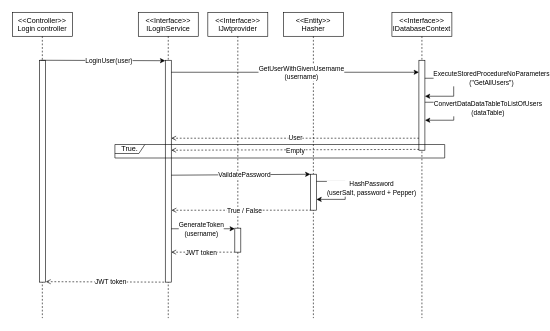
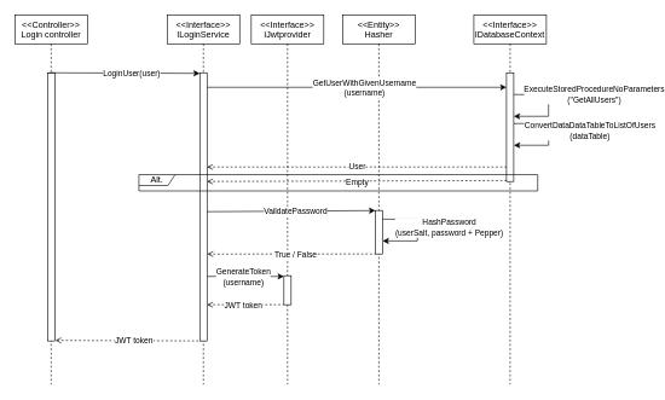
  <mxCell id="0" />
  <mxCell id="1" parent="0" />
  <mxCell id="2" value="&lt;&lt;Interface&gt;&gt;&#10;IJwtprovider" style="shape=umlLifeline;perimeter=lifelinePerimeter;container=1;collapsible=0;recursiveResize=0;rounded=0;shadow=0;strokeWidth=1;" parent="1" vertex="1"><mxGeometry x="346" y="20" width="100" height="510" as="geometry" /></mxCell>
  <mxCell id="3" value="" style="points=[];perimeter=orthogonalPerimeter;rounded=0;shadow=0;strokeWidth=1;" parent="2" vertex="1"><mxGeometry x="45" y="360" width="10" height="40" as="geometry" /></mxCell>
  <mxCell id="4" value="" style="endArrow=none;html=1;rounded=0;endFill=0;startArrow=open;startFill=0;strokeColor=default;dashed=1;" parent="2" edge="1"><mxGeometry width="50" height="50" relative="1" as="geometry"><mxPoint x="-61" y="400" as="sourcePoint" /><mxPoint x="45" y="400" as="targetPoint" /></mxGeometry></mxCell>
  <mxCell id="5" value="JWT token" style="edgeLabel;html=1;align=center;verticalAlign=middle;resizable=0;points=[];" parent="4" vertex="1" connectable="0"><mxGeometry x="0.15" y="-1" relative="1" as="geometry"><mxPoint x="-12" y="-1" as="offset" /></mxGeometry></mxCell>
  <mxCell id="6" value="&lt;&lt;Entity&gt;&gt;&#10;Hasher" style="shape=umlLifeline;perimeter=lifelinePerimeter;container=1;collapsible=0;recursiveResize=0;rounded=0;shadow=0;strokeWidth=1;" parent="1" vertex="1"><mxGeometry x="472" y="20" width="100" height="510" as="geometry" /></mxCell>
  <mxCell id="7" value="" style="points=[];perimeter=orthogonalPerimeter;rounded=0;shadow=0;strokeWidth=1;" parent="6" vertex="1"><mxGeometry x="45" y="270" width="10" height="60" as="geometry" /></mxCell>
  <mxCell id="8" value="" style="endArrow=classic;html=1;rounded=0;exitX=0.182;exitY=0;exitDx=0;exitDy=0;exitPerimeter=0;" parent="6" edge="1"><mxGeometry width="50" height="50" relative="1" as="geometry"><mxPoint x="55" y="282.0" as="sourcePoint" /><mxPoint x="55.11" y="312.0" as="targetPoint" /><Array as="points"><mxPoint x="103.11" y="282" /><mxPoint x="103.11" y="312" /></Array></mxGeometry></mxCell>
  <mxCell id="9" value="HashPassword&lt;br&gt;(userSalt, password + Pepper)" style="edgeLabel;html=1;align=center;verticalAlign=middle;resizable=0;points=[];" parent="8" vertex="1" connectable="0"><mxGeometry x="0.15" y="-1" relative="1" as="geometry"><mxPoint x="44" y="-13" as="offset" /></mxGeometry></mxCell>
  <mxCell id="10" value="" style="endArrow=none;html=1;rounded=0;endFill=0;dashed=1;startArrow=open;startFill=0;exitX=1.036;exitY=0.676;exitDx=0;exitDy=0;exitPerimeter=0;" parent="6" source="15" edge="1"><mxGeometry width="50" height="50" relative="1" as="geometry"><mxPoint x="-181" y="330" as="sourcePoint" /><mxPoint x="45" y="330" as="targetPoint" /></mxGeometry></mxCell>
  <mxCell id="11" value="True / False" style="edgeLabel;html=1;align=center;verticalAlign=middle;resizable=0;points=[];" parent="10" vertex="1" connectable="0"><mxGeometry x="0.15" y="-1" relative="1" as="geometry"><mxPoint x="-12" y="-1" as="offset" /></mxGeometry></mxCell>
  <mxCell id="12" value="&lt;&lt;Controller&gt;&gt;&#10;Login controller" style="shape=umlLifeline;perimeter=lifelinePerimeter;container=1;collapsible=0;recursiveResize=0;rounded=0;shadow=0;strokeWidth=1;" parent="1" vertex="1"><mxGeometry x="20" y="20" width="100" height="510" as="geometry" /></mxCell>
  <mxCell id="13" value="" style="points=[];perimeter=orthogonalPerimeter;rounded=0;shadow=0;strokeWidth=1;" parent="12" vertex="1"><mxGeometry x="45" y="80" width="10" height="370" as="geometry" /></mxCell>
  <mxCell id="14" value="&lt;&lt;Interface&gt;&gt;&#10;ILoginService" style="shape=umlLifeline;perimeter=lifelinePerimeter;container=1;collapsible=0;recursiveResize=0;rounded=0;shadow=0;strokeWidth=1;" parent="1" vertex="1"><mxGeometry x="230" y="20" width="100" height="510" as="geometry" /></mxCell>
  <mxCell id="15" value="" style="points=[];perimeter=orthogonalPerimeter;rounded=0;shadow=0;strokeWidth=1;" parent="14" vertex="1"><mxGeometry x="45" y="80" width="10" height="370" as="geometry" /></mxCell>
  <mxCell id="16" value="" style="endArrow=classic;html=1;rounded=0;exitX=0.182;exitY=0;exitDx=0;exitDy=0;exitPerimeter=0;" parent="14" target="23" edge="1"><mxGeometry width="50" height="50" relative="1" as="geometry"><mxPoint x="55" y="100" as="sourcePoint" /><mxPoint x="232" y="100" as="targetPoint" /></mxGeometry></mxCell>
  <mxCell id="17" value="GetUserWithGivenUsername&lt;br&gt;(username)" style="edgeLabel;html=1;align=center;verticalAlign=middle;resizable=0;points=[];" parent="16" vertex="1" connectable="0"><mxGeometry x="0.15" y="-1" relative="1" as="geometry"><mxPoint x="-21" y="-1" as="offset" /></mxGeometry></mxCell>
  <mxCell id="18" value="" style="endArrow=classic;html=1;rounded=0;" parent="14" edge="1"><mxGeometry width="50" height="50" relative="1" as="geometry"><mxPoint x="55" y="361" as="sourcePoint" /><mxPoint x="161" y="361" as="targetPoint" /></mxGeometry></mxCell>
  <mxCell id="19" value="GenerateToken&lt;br&gt;(username)" style="edgeLabel;html=1;align=center;verticalAlign=middle;resizable=0;points=[];" parent="18" vertex="1" connectable="0"><mxGeometry x="0.15" y="-1" relative="1" as="geometry"><mxPoint x="-12" y="-1" as="offset" /></mxGeometry></mxCell>
  <mxCell id="20" value="" style="endArrow=none;html=1;rounded=0;entryX=-0.007;entryY=0.002;entryDx=0;entryDy=0;entryPerimeter=0;endFill=0;startArrow=open;startFill=0;dashed=1;exitX=1.089;exitY=0.998;exitDx=0;exitDy=0;exitPerimeter=0;" parent="14" source="13" edge="1"><mxGeometry width="50" height="50" relative="1" as="geometry"><mxPoint x="-67" y="450.42" as="sourcePoint" /><mxPoint x="45.0" y="450" as="targetPoint" /></mxGeometry></mxCell>
  <mxCell id="21" value="JWT token" style="edgeLabel;html=1;align=center;verticalAlign=middle;resizable=0;points=[];" parent="20" vertex="1" connectable="0"><mxGeometry x="0.15" y="-1" relative="1" as="geometry"><mxPoint x="-6" y="-1" as="offset" /></mxGeometry></mxCell>
  <mxCell id="22" value="&lt;&lt;Interface&gt;&gt;&#10;IDatabaseContext" style="shape=umlLifeline;perimeter=lifelinePerimeter;container=1;collapsible=0;recursiveResize=0;rounded=0;shadow=0;strokeWidth=1;" parent="1" vertex="1"><mxGeometry x="653" y="20" width="100" height="510" as="geometry" /></mxCell>
  <mxCell id="23" value="" style="points=[];perimeter=orthogonalPerimeter;rounded=0;shadow=0;strokeWidth=1;" parent="22" vertex="1"><mxGeometry x="45" y="80" width="10" height="150" as="geometry" /></mxCell>
  <mxCell id="24" value="" style="endArrow=classic;html=1;rounded=0;exitX=0.182;exitY=0;exitDx=0;exitDy=0;exitPerimeter=0;" parent="22" edge="1"><mxGeometry width="50" height="50" relative="1" as="geometry"><mxPoint x="55.0" y="150" as="sourcePoint" /><mxPoint x="55.11" y="180" as="targetPoint" /><Array as="points"><mxPoint x="103.11" y="150" /><mxPoint x="103.11" y="180" /></Array></mxGeometry></mxCell>
  <mxCell id="25" value="ConvertDataDataTableToListOfUsers&lt;br&gt;(dataTable)" style="edgeLabel;html=1;align=center;verticalAlign=middle;resizable=0;points=[];" parent="24" vertex="1" connectable="0"><mxGeometry x="0.15" y="-1" relative="1" as="geometry"><mxPoint x="57" y="-15" as="offset" /></mxGeometry></mxCell>
  <mxCell id="26" value="" style="endArrow=none;html=1;rounded=0;startArrow=open;startFill=0;endFill=0;dashed=1;" parent="22" source="15" edge="1"><mxGeometry width="50" height="50" relative="1" as="geometry"><mxPoint x="-368" y="247" as="sourcePoint" /><mxPoint x="45" y="210" as="targetPoint" /></mxGeometry></mxCell>
  <mxCell id="27" value="User" style="edgeLabel;html=1;align=center;verticalAlign=middle;resizable=0;points=[];" parent="26" vertex="1" connectable="0"><mxGeometry x="0.15" y="-1" relative="1" as="geometry"><mxPoint x="-31" y="-2" as="offset" /></mxGeometry></mxCell>
  <mxCell id="28" value="" style="endArrow=classic;html=1;rounded=0;exitX=0.182;exitY=0;exitDx=0;exitDy=0;exitPerimeter=0;entryX=-0.007;entryY=0.002;entryDx=0;entryDy=0;entryPerimeter=0;" parent="1" source="13" target="15" edge="1"><mxGeometry width="50" height="50" relative="1" as="geometry"><mxPoint x="195.12" y="100.22" as="sourcePoint" /><mxPoint x="331" y="100" as="targetPoint" /></mxGeometry></mxCell>
  <mxCell id="29" value="LoginUser(user)" style="edgeLabel;html=1;align=center;verticalAlign=middle;resizable=0;points=[];" parent="28" vertex="1" connectable="0"><mxGeometry x="0.15" y="-1" relative="1" as="geometry"><mxPoint x="-6" y="-1" as="offset" /></mxGeometry></mxCell>
  <mxCell id="30" value="" style="endArrow=classic;html=1;rounded=0;exitX=0.182;exitY=0;exitDx=0;exitDy=0;exitPerimeter=0;" parent="1" edge="1"><mxGeometry width="50" height="50" relative="1" as="geometry"><mxPoint x="707.89" y="130" as="sourcePoint" /><mxPoint x="708" y="160" as="targetPoint" /><Array as="points"><mxPoint x="756" y="130" /><mxPoint x="756" y="160" /></Array></mxGeometry></mxCell>
  <mxCell id="31" value="ExecuteStoredProcedureNoParameters&lt;br&gt;(&quot;GetAllUsers&quot;)" style="edgeLabel;html=1;align=center;verticalAlign=middle;resizable=0;points=[];" parent="30" vertex="1" connectable="0"><mxGeometry x="0.15" y="-1" relative="1" as="geometry"><mxPoint x="63" y="-25" as="offset" /></mxGeometry></mxCell>
  <mxCell id="32" value="" style="endArrow=none;html=1;rounded=0;startArrow=open;startFill=0;endFill=0;dashed=1;entryX=0.115;entryY=0.991;entryDx=0;entryDy=0;entryPerimeter=0;" parent="1" target="23" edge="1"><mxGeometry width="50" height="50" relative="1" as="geometry"><mxPoint x="285" y="250" as="sourcePoint" /><mxPoint x="523" y="249" as="targetPoint" /></mxGeometry></mxCell>
  <mxCell id="33" value="Empty" style="edgeLabel;html=1;align=center;verticalAlign=middle;resizable=0;points=[];" parent="32" vertex="1" connectable="0"><mxGeometry x="-0.115" y="-1" relative="1" as="geometry"><mxPoint x="23" as="offset" /></mxGeometry></mxCell>
  <mxCell id="34" value="" style="endArrow=classic;html=1;rounded=0;exitX=1;exitY=0.518;exitDx=0;exitDy=0;exitPerimeter=0;entryX=0;entryY=0.002;entryDx=0;entryDy=0;entryPerimeter=0;" parent="1" source="15" target="7" edge="1"><mxGeometry width="50" height="50" relative="1" as="geometry"><mxPoint x="346" y="290" as="sourcePoint" /><mxPoint x="486" y="290" as="targetPoint" /></mxGeometry></mxCell>
  <mxCell id="35" value="VaildatePassword" style="edgeLabel;html=1;align=center;verticalAlign=middle;resizable=0;points=[];" parent="34" vertex="1" connectable="0"><mxGeometry x="0.15" y="-1" relative="1" as="geometry"><mxPoint x="-12" y="-1" as="offset" /></mxGeometry></mxCell>
- <mxCell id="36" value="True." style="shape=umlFrame;whiteSpace=wrap;html=1;width=50;height=15;" parent="1" vertex="1"><mxGeometry x="191" y="240.5" width="550" height="22.5" as="geometry" /></mxCell>
+ <mxCell id="36" value="Alt." style="shape=umlFrame;whiteSpace=wrap;html=1;width=50;height=15;" parent="1" vertex="1"><mxGeometry x="191" y="240.5" width="550" height="22.5" as="geometry" /></mxCell>
